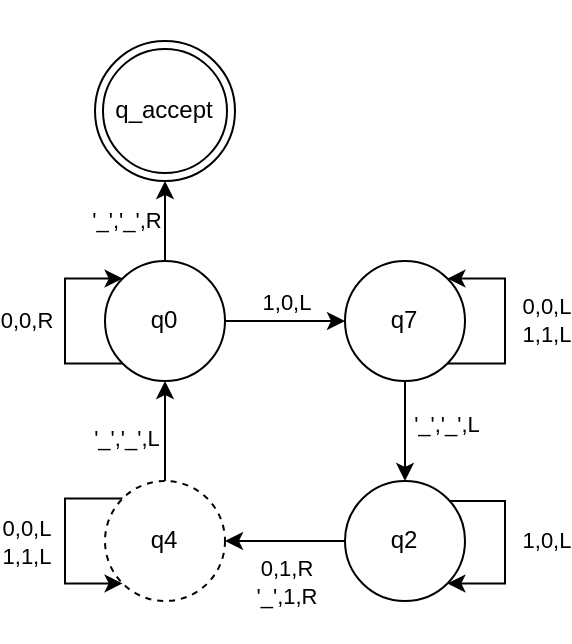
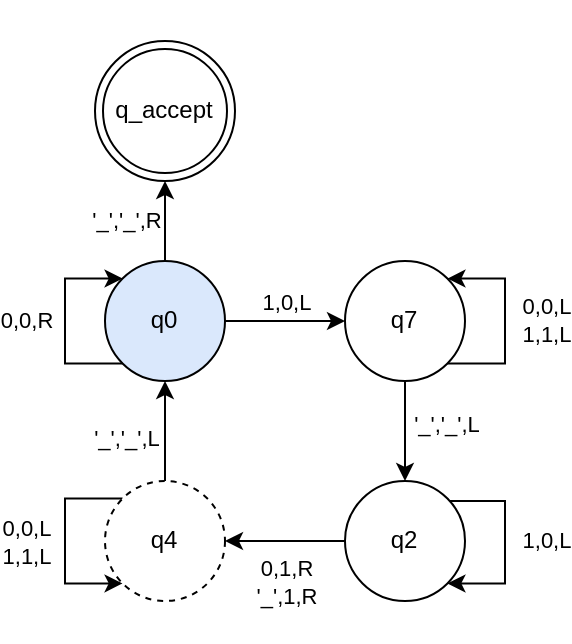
  <mxCell id="0" />
  <mxCell id="1" parent="0" />
  <mxCell id="2" style="edgeStyle=orthogonalEdgeStyle;rounded=0;orthogonalLoop=1;jettySize=auto;html=1;entryX=0;entryY=0.5;entryDx=0;entryDy=0;" edge="1" parent="1" source="6" target="11"><mxGeometry relative="1" as="geometry" /></mxCell>
  <mxCell id="3" value="1,0,L" style="edgeLabel;html=1;align=center;verticalAlign=middle;resizable=0;points=[];" vertex="1" connectable="0" parent="2"><mxGeometry x="-0.615" y="2" relative="1" as="geometry"><mxPoint x="18" y="-8" as="offset" /></mxGeometry></mxCell>
  <mxCell id="4" style="edgeStyle=orthogonalEdgeStyle;rounded=0;orthogonalLoop=1;jettySize=auto;html=1;exitX=0.5;exitY=0;exitDx=0;exitDy=0;" edge="1" parent="1" source="6" target="24"><mxGeometry relative="1" as="geometry"><mxPoint x="69.69" y="90" as="targetPoint" /></mxGeometry></mxCell>
  <mxCell id="5" value="'_','_',R" style="edgeLabel;html=1;align=center;verticalAlign=middle;resizable=0;points=[];" vertex="1" connectable="0" parent="4"><mxGeometry x="0.039" y="1" relative="1" as="geometry"><mxPoint x="-19" as="offset" /></mxGeometry></mxCell>
- <mxCell id="6" value="q0" style="ellipse;whiteSpace=wrap;html=1;" vertex="1" parent="1"><mxGeometry x="40" y="130" width="60" height="60" as="geometry" /></mxCell>
+ <mxCell id="6" value="q0" style="ellipse;whiteSpace=wrap;html=1;fillColor=#dae8fc;" vertex="1" parent="1"><mxGeometry x="40" y="130" width="60" height="60" as="geometry" /></mxCell>
  <mxCell id="7" style="edgeStyle=orthogonalEdgeStyle;rounded=0;orthogonalLoop=1;jettySize=auto;html=1;entryX=1;entryY=0;entryDx=0;entryDy=0;exitX=1;exitY=1;exitDx=0;exitDy=0;" edge="1" parent="1" source="11" target="11"><mxGeometry relative="1" as="geometry"><mxPoint x="320" y="190" as="targetPoint" /><Array as="points"><mxPoint x="240" y="181" /><mxPoint x="240" y="139" /></Array></mxGeometry></mxCell>
  <mxCell id="8" value="0,0,L&lt;br&gt;1,1,L" style="edgeLabel;html=1;align=center;verticalAlign=middle;resizable=0;points=[];" vertex="1" connectable="0" parent="7"><mxGeometry x="0.076" y="-2" relative="1" as="geometry"><mxPoint x="18" y="4" as="offset" /></mxGeometry></mxCell>
  <mxCell id="9" style="edgeStyle=orthogonalEdgeStyle;rounded=0;orthogonalLoop=1;jettySize=auto;html=1;entryX=0.5;entryY=0;entryDx=0;entryDy=0;" edge="1" parent="1" source="11" target="16"><mxGeometry relative="1" as="geometry" /></mxCell>
  <mxCell id="10" value="'_','_',L" style="edgeLabel;html=1;align=center;verticalAlign=middle;resizable=0;points=[];" vertex="1" connectable="0" parent="9"><mxGeometry x="-0.174" y="1" relative="1" as="geometry"><mxPoint x="19" as="offset" /></mxGeometry></mxCell>
  <mxCell id="11" value="q7" style="ellipse;whiteSpace=wrap;html=1;" vertex="1" parent="1"><mxGeometry x="160" y="130" width="60" height="60" as="geometry" /></mxCell>
  <mxCell id="12" style="edgeStyle=orthogonalEdgeStyle;rounded=0;orthogonalLoop=1;jettySize=auto;html=1;entryX=1;entryY=1;entryDx=0;entryDy=0;exitX=1;exitY=0;exitDx=0;exitDy=0;" edge="1" parent="1" source="16" target="16"><mxGeometry relative="1" as="geometry"><mxPoint x="310" y="410" as="targetPoint" /><Array as="points"><mxPoint x="211" y="250" /><mxPoint x="240" y="250" /><mxPoint x="240" y="291" /></Array></mxGeometry></mxCell>
  <mxCell id="13" value="1,0,L" style="edgeLabel;html=1;align=center;verticalAlign=middle;resizable=0;points=[];" vertex="1" connectable="0" parent="12"><mxGeometry x="-0.07" relative="1" as="geometry"><mxPoint x="20" y="3" as="offset" /></mxGeometry></mxCell>
  <mxCell id="14" style="edgeStyle=orthogonalEdgeStyle;rounded=0;orthogonalLoop=1;jettySize=auto;html=1;entryX=1;entryY=0.5;entryDx=0;entryDy=0;" edge="1" parent="1" source="16" target="21"><mxGeometry relative="1" as="geometry" /></mxCell>
  <mxCell id="15" value="0,1,R&lt;br&gt;'_',1,R" style="edgeLabel;html=1;align=center;verticalAlign=middle;resizable=0;points=[];" vertex="1" connectable="0" parent="14"><mxGeometry x="-0.288" y="-3" relative="1" as="geometry"><mxPoint x="-9" y="23" as="offset" /></mxGeometry></mxCell>
  <mxCell id="16" value="q2" style="ellipse;whiteSpace=wrap;html=1;" vertex="1" parent="1"><mxGeometry x="160" y="240" width="60" height="60" as="geometry" /></mxCell>
  <mxCell id="17" style="edgeStyle=orthogonalEdgeStyle;rounded=0;orthogonalLoop=1;jettySize=auto;html=1;entryX=0;entryY=1;entryDx=0;entryDy=0;exitX=0;exitY=0;exitDx=0;exitDy=0;" edge="1" parent="1" source="21" target="21"><mxGeometry relative="1" as="geometry"><mxPoint x="0" y="360" as="targetPoint" /><Array as="points"><mxPoint x="20" y="249" /><mxPoint x="20" y="291" /></Array></mxGeometry></mxCell>
  <mxCell id="18" value="0,0,L&lt;br&gt;1,1,L" style="edgeLabel;html=1;align=center;verticalAlign=middle;resizable=0;points=[];" vertex="1" connectable="0" parent="17"><mxGeometry x="0.068" y="-1" relative="1" as="geometry"><mxPoint x="-19" y="-3" as="offset" /></mxGeometry></mxCell>
  <mxCell id="19" style="edgeStyle=orthogonalEdgeStyle;rounded=0;orthogonalLoop=1;jettySize=auto;html=1;entryX=0.5;entryY=1;entryDx=0;entryDy=0;" edge="1" parent="1" source="21" target="6"><mxGeometry relative="1" as="geometry" /></mxCell>
  <mxCell id="20" value="'_','_',L" style="edgeLabel;html=1;align=center;verticalAlign=middle;resizable=0;points=[];" vertex="1" connectable="0" parent="19"><mxGeometry x="-0.102" relative="1" as="geometry"><mxPoint x="-20" as="offset" /></mxGeometry></mxCell>
  <mxCell id="21" value="q4" style="ellipse;whiteSpace=wrap;html=1;dashed=1;" vertex="1" parent="1"><mxGeometry x="40" y="240" width="60" height="60" as="geometry" /></mxCell>
  <mxCell id="22" style="edgeStyle=orthogonalEdgeStyle;rounded=0;orthogonalLoop=1;jettySize=auto;html=1;entryX=0;entryY=0;entryDx=0;entryDy=0;exitX=0;exitY=1;exitDx=0;exitDy=0;" edge="1" parent="1" source="6" target="6"><mxGeometry relative="1" as="geometry"><mxPoint x="9.97" y="80" as="sourcePoint" /><mxPoint x="-20.03" y="110" as="targetPoint" /><Array as="points"><mxPoint x="20" y="181" /><mxPoint x="20" y="139" /></Array></mxGeometry></mxCell>
  <mxCell id="23" value="0,0,R" style="edgeLabel;html=1;align=center;verticalAlign=middle;resizable=0;points=[];" vertex="1" connectable="0" parent="22"><mxGeometry x="-0.383" relative="1" as="geometry"><mxPoint x="-20" y="-19" as="offset" /></mxGeometry></mxCell>
  <mxCell id="24" value="q_accept" style="ellipse;shape=doubleEllipse;whiteSpace=wrap;html=1;aspect=fixed;" vertex="1" parent="1"><mxGeometry x="35" y="20" width="70" height="70" as="geometry" /></mxCell>
